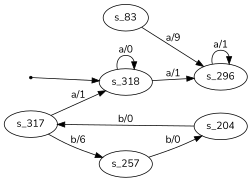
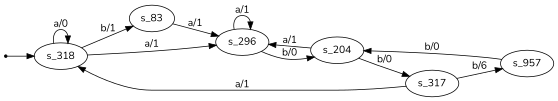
  digraph {
    fontname=Nunito
    rankdir=LR
    node [fontname=Nunito]
    edge [fontname=Nunito]
    s_318 [root=true]
    s_83
    s_296
    s_204
    s_317
-   s_257
+   s_257 [label=s_957]
    qi [shape=point]
    s_318 -> s_318 [label="a/0"]
+   s_318 -> s_83 [label="b/1"]
    s_318 -> s_296 [label="a/1"]
-   s_83 -> s_296 [label="a/9"]
+   s_83 -> s_296 [label="a/1"]
    s_296 -> s_296 [label="a/1"]
+   s_296 -> s_204 [label="b/0"]
+   s_204 -> s_296 [label="a/1"]
    s_204 -> s_317 [label="b/0"]
    s_317 -> s_318 [label="a/1"]
    s_317 -> s_257 [label="b/6"]
    s_257 -> s_204 [label="b/0"]
    qi -> s_318
  }
